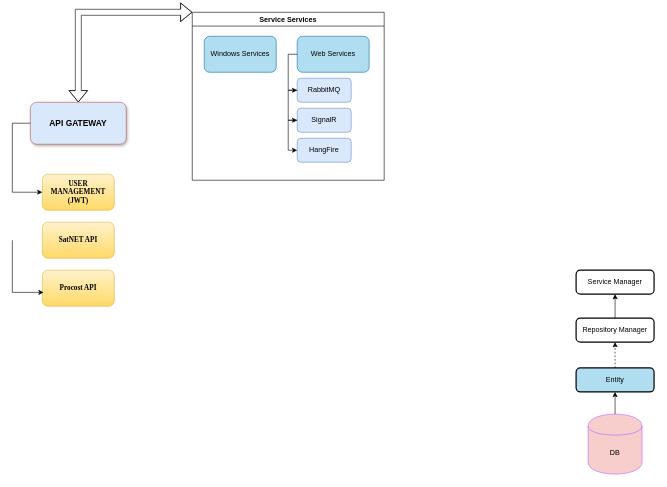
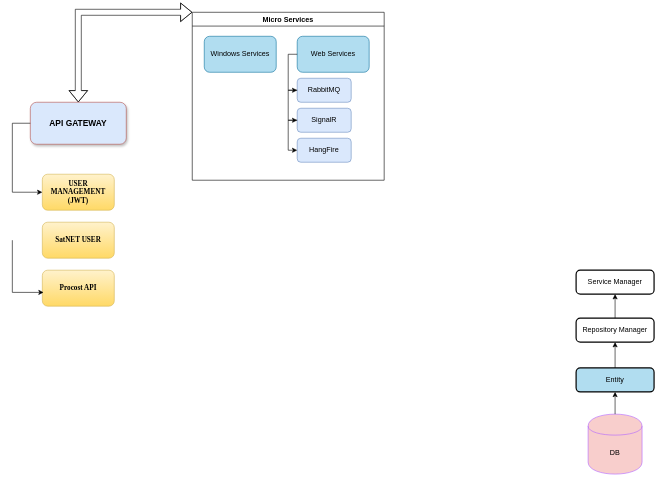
  <mxCell id="0" />
  <mxCell id="1" parent="0" />
- <mxCell id="2" value="Service Services" style="swimlane;whiteSpace=wrap;html=1;" parent="1" vertex="1"><mxGeometry x="320" y="20" width="320" height="280" as="geometry"><mxRectangle x="360" y="40" width="130" height="30" as="alternateBounds" /></mxGeometry></mxCell>
+ <mxCell id="2" value="Micro Services" style="swimlane;whiteSpace=wrap;html=1;" parent="1" vertex="1"><mxGeometry x="320" y="20" width="320" height="280" as="geometry"><mxRectangle x="360" y="40" width="130" height="30" as="alternateBounds" /></mxGeometry></mxCell>
  <mxCell id="3" value="Windows Services" style="rounded=1;whiteSpace=wrap;html=1;fillColor=#b1ddf0;strokeColor=#10739e;" parent="2" vertex="1"><mxGeometry x="20" y="40" width="120" height="60" as="geometry" /></mxCell>
  <mxCell id="4" value="" style="group" parent="2" vertex="1" connectable="0"><mxGeometry x="160" y="40" width="135" height="210" as="geometry" /></mxCell>
  <mxCell id="5" value="Web Services" style="rounded=1;whiteSpace=wrap;html=1;fillColor=#b1ddf0;strokeColor=#10739e;" parent="4" vertex="1"><mxGeometry x="15" width="120" height="60" as="geometry" /></mxCell>
  <mxCell id="6" value="RabbitMQ" style="rounded=1;whiteSpace=wrap;html=1;fillColor=#dae8fc;strokeColor=#6c8ebf;" parent="4" vertex="1"><mxGeometry x="15" y="70" width="90" height="40" as="geometry" /></mxCell>
  <mxCell id="7" value="SignalR" style="rounded=1;whiteSpace=wrap;html=1;fillColor=#dae8fc;strokeColor=#6c8ebf;" parent="4" vertex="1"><mxGeometry x="15" y="120" width="90" height="40" as="geometry" /></mxCell>
  <mxCell id="8" value="HangFire" style="rounded=1;whiteSpace=wrap;html=1;fillColor=#dae8fc;strokeColor=#6c8ebf;" parent="4" vertex="1"><mxGeometry x="15" y="170" width="90" height="40" as="geometry" /></mxCell>
  <mxCell id="9" value="" style="endArrow=classic;html=1;rounded=0;exitX=0;exitY=0.5;exitDx=0;exitDy=0;entryX=0;entryY=0.5;entryDx=0;entryDy=0;" parent="4" source="5" target="6" edge="1"><mxGeometry width="50" height="50" relative="1" as="geometry"><mxPoint x="-130" y="310" as="sourcePoint" /><mxPoint x="-80" y="260" as="targetPoint" /><Array as="points"><mxPoint y="30" /><mxPoint y="90" /></Array></mxGeometry></mxCell>
  <mxCell id="10" value="" style="endArrow=classic;html=1;rounded=0;exitX=0;exitY=0.5;exitDx=0;exitDy=0;entryX=0;entryY=0.5;entryDx=0;entryDy=0;" parent="4" target="7" edge="1"><mxGeometry width="50" height="50" relative="1" as="geometry"><mxPoint x="15" y="90" as="sourcePoint" /><mxPoint x="15" y="150" as="targetPoint" /><Array as="points"><mxPoint y="90" /><mxPoint y="140" /></Array></mxGeometry></mxCell>
  <mxCell id="11" value="" style="endArrow=classic;html=1;rounded=0;exitX=0;exitY=0.5;exitDx=0;exitDy=0;entryX=0;entryY=0.5;entryDx=0;entryDy=0;" parent="4" edge="1"><mxGeometry width="50" height="50" relative="1" as="geometry"><mxPoint x="15" y="140" as="sourcePoint" /><mxPoint x="15" y="190" as="targetPoint" /><Array as="points"><mxPoint y="140" /><mxPoint y="190" /></Array></mxGeometry></mxCell>
  <mxCell id="12" value="" style="shape=flexArrow;endArrow=classic;startArrow=classic;html=1;rounded=0;exitX=0.5;exitY=0;exitDx=0;exitDy=0;entryX=0;entryY=0;entryDx=0;entryDy=0;" parent="1" source="23" target="2" edge="1"><mxGeometry width="100" height="100" relative="1" as="geometry"><mxPoint x="320" y="390" as="sourcePoint" /><mxPoint x="420" y="290" as="targetPoint" /><Array as="points"><mxPoint x="130" y="20" /></Array></mxGeometry></mxCell>
  <mxCell id="13" value="" style="group" parent="1" vertex="1" connectable="0"><mxGeometry x="960" y="450" width="130" height="340" as="geometry" /></mxCell>
  <mxCell id="14" value="DB" style="shape=cylinder;whiteSpace=wrap;html=1;boundedLbl=1;backgroundOutline=1;fillColor=#f8cecc;strokeColor=#B266FF;" parent="13" vertex="1"><mxGeometry x="20" y="240" width="90" height="100" as="geometry" /></mxCell>
  <mxCell id="15" value="Repository Manager" style="rounded=1;whiteSpace=wrap;html=1;absoluteArcSize=1;arcSize=14;strokeWidth=2;" parent="13" vertex="1"><mxGeometry y="80" width="130" height="40" as="geometry" /></mxCell>
  <mxCell id="16" value="Entity" style="rounded=1;whiteSpace=wrap;html=1;absoluteArcSize=1;arcSize=14;strokeWidth=2;fillColor=#b1ddf0;" parent="13" vertex="1"><mxGeometry y="163" width="130" height="40" as="geometry" /></mxCell>
  <mxCell id="17" value="Service Manager" style="rounded=1;whiteSpace=wrap;html=1;absoluteArcSize=1;arcSize=14;strokeWidth=2;" parent="13" vertex="1"><mxGeometry width="130" height="40" as="geometry" /></mxCell>
  <mxCell id="18" value="" style="endArrow=classic;html=1;rounded=0;entryX=0.5;entryY=1;entryDx=0;entryDy=0;exitX=0.5;exitY=0;exitDx=0;exitDy=0;" parent="13" source="15" target="17" edge="1"><mxGeometry width="50" height="50" relative="1" as="geometry"><mxPoint x="-190" y="180" as="sourcePoint" /><mxPoint x="-240" y="230" as="targetPoint" /><Array as="points" /></mxGeometry></mxCell>
- <mxCell id="19" value="" style="endArrow=classic;html=1;rounded=0;entryX=0.5;entryY=1;entryDx=0;entryDy=0;exitX=0.5;exitY=0;exitDx=0;exitDy=0;dashed=1;" parent="13" source="16" target="15" edge="1"><mxGeometry width="50" height="50" relative="1" as="geometry"><mxPoint x="75" y="90" as="sourcePoint" /><mxPoint x="75" y="50" as="targetPoint" /><Array as="points" /></mxGeometry></mxCell>
+ <mxCell id="19" value="" style="endArrow=classic;html=1;rounded=0;entryX=0.5;entryY=1;entryDx=0;entryDy=0;exitX=0.5;exitY=0;exitDx=0;exitDy=0;" parent="13" source="16" target="15" edge="1"><mxGeometry width="50" height="50" relative="1" as="geometry"><mxPoint x="75" y="90" as="sourcePoint" /><mxPoint x="75" y="50" as="targetPoint" /><Array as="points" /></mxGeometry></mxCell>
  <mxCell id="20" value="" style="endArrow=classic;html=1;rounded=0;entryX=0.5;entryY=1;entryDx=0;entryDy=0;exitX=0.5;exitY=0;exitDx=0;exitDy=0;" parent="13" source="14" target="16" edge="1"><mxGeometry width="50" height="50" relative="1" as="geometry"><mxPoint x="85" y="140" as="sourcePoint" /><mxPoint x="85" y="100" as="targetPoint" /><Array as="points" /></mxGeometry></mxCell>
  <mxCell id="21" value="USER MANAGEMENT (JWT)" style="rounded=1;whiteSpace=wrap;html=1;fontStyle=1;fontFamily=Verdana;fillColor=#fff2cc;gradientColor=#ffd966;strokeColor=#d6b656;" parent="1" vertex="1"><mxGeometry x="70" y="290" width="120" height="60" as="geometry" /></mxCell>
- <mxCell id="22" value="SatNET API" style="rounded=1;whiteSpace=wrap;html=1;fontStyle=1;fontFamily=Verdana;fillColor=#fff2cc;gradientColor=#ffd966;strokeColor=#d6b656;" parent="1" vertex="1"><mxGeometry x="70" y="370" width="120" height="60" as="geometry" /></mxCell>
+ <mxCell id="22" value="SatNET USER" style="rounded=1;whiteSpace=wrap;html=1;fontStyle=1;fontFamily=Verdana;fillColor=#fff2cc;gradientColor=#ffd966;strokeColor=#d6b656;" parent="1" vertex="1"><mxGeometry x="70" y="370" width="120" height="60" as="geometry" /></mxCell>
  <mxCell id="23" value="API GATEWAY" style="rounded=1;whiteSpace=wrap;html=1;fillColor=#dae8fc;strokeColor=#b85450;shadow=1;fontSize=14;fontStyle=1;" parent="1" vertex="1"><mxGeometry x="50" y="170" width="160" height="70" as="geometry" /></mxCell>
  <mxCell id="24" value="" style="endArrow=classic;html=1;rounded=0;exitX=0;exitY=0.5;exitDx=0;exitDy=0;entryX=0;entryY=0.5;entryDx=0;entryDy=0;" parent="1" source="23" target="21" edge="1"><mxGeometry width="50" height="50" relative="1" as="geometry"><mxPoint x="560" y="590" as="sourcePoint" /><mxPoint x="610" y="540" as="targetPoint" /><Array as="points"><mxPoint x="20" y="205" /><mxPoint x="20" y="320" /></Array></mxGeometry></mxCell>
  <mxCell id="25" value="Procost API" style="rounded=1;whiteSpace=wrap;html=1;fontStyle=1;fontFamily=Verdana;fillColor=#fff2cc;gradientColor=#ffd966;strokeColor=#d6b656;" vertex="1" parent="1"><mxGeometry x="70" y="450" width="120" height="60" as="geometry" /></mxCell>
  <mxCell id="26" value="" style="endArrow=classic;html=1;rounded=0;entryX=0.017;entryY=0.617;entryDx=0;entryDy=0;entryPerimeter=0;" edge="1" parent="1" target="25"><mxGeometry width="50" height="50" relative="1" as="geometry"><mxPoint x="20" y="400" as="sourcePoint" /><mxPoint x="570" y="380" as="targetPoint" /><Array as="points"><mxPoint x="20" y="487" /></Array></mxGeometry></mxCell>
